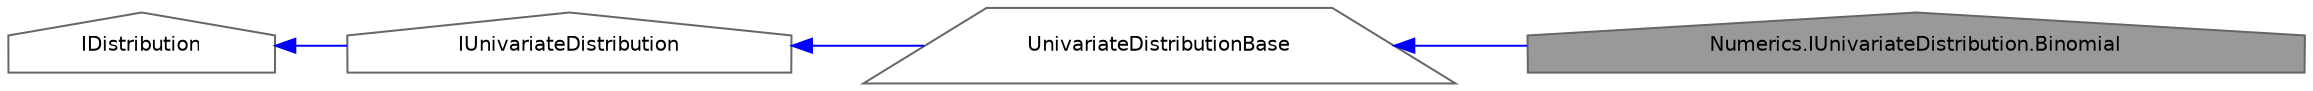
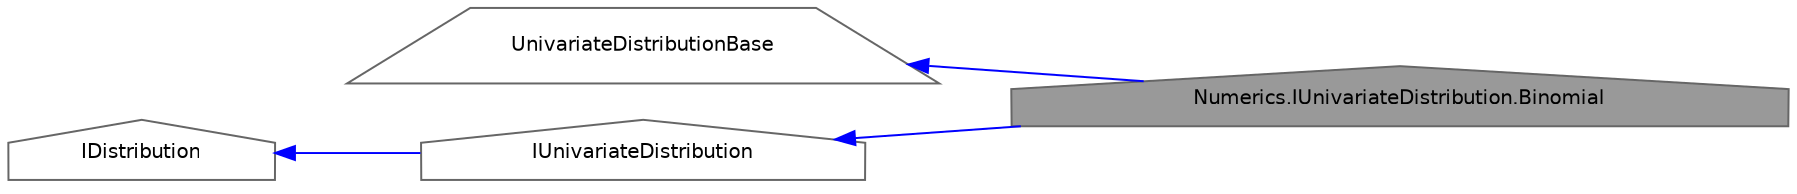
  digraph {
    rankdir=LR
    node [color=gray40 fillcolor=white fontname=Helvetica fontsize=10 shape=house style=filled]
    edge [color=blue dir=back fontname=Helvetica fontsize=10 labelfontname=Helvetica labelfontsize=10 style=solid]
    n1 [fillcolor=grey60 fontcolor=black height=0.2 label="Numerics.IUnivariateDistribution.Binomial" width=0.4]
    n2 [height=0.2 label=UnivariateDistributionBase shape=trapezium width=0.4]
    n3 [height=0.2 label=IUnivariateDistribution width=0.4]
    n4 [height=0.2 label=IDistribution width=0.4]
    n2 -> n1
-   n3 -> n2
+   n3 -> n1
    n4 -> n3
  }
